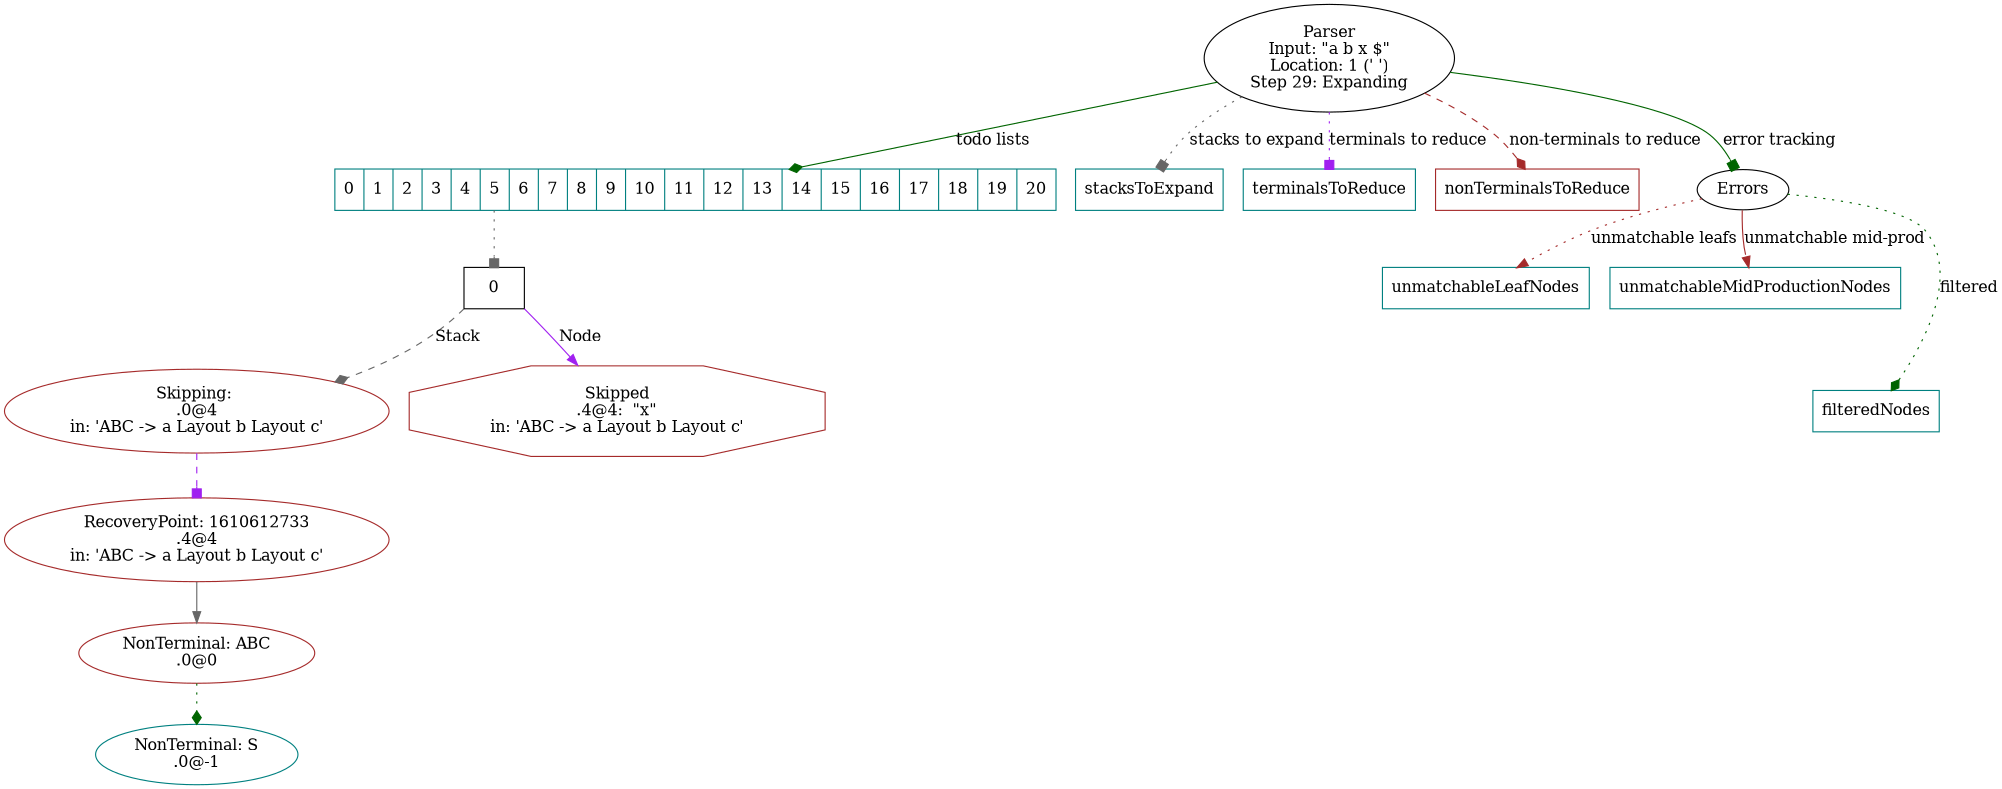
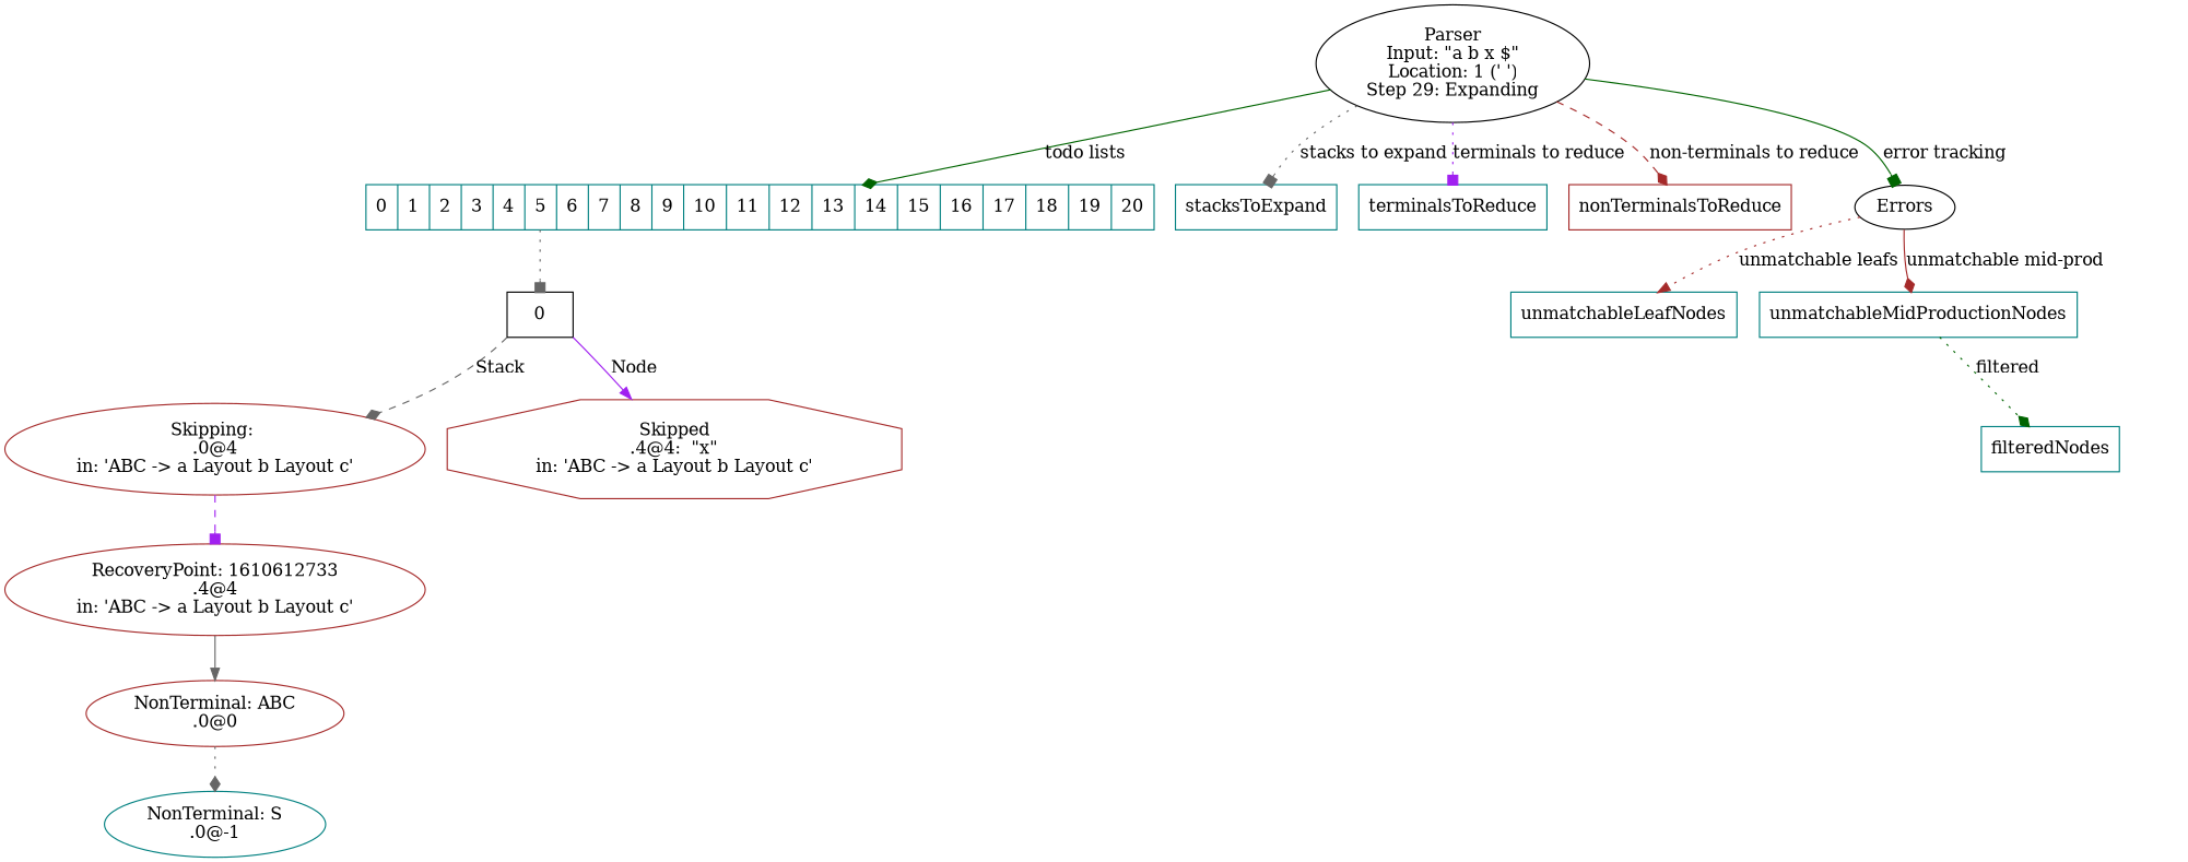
  digraph {
    node [color=teal shape=record]
    edge [arrowhead=diamond color=gray40 style=dotted]
    n1 [color=black label="Parser\nInput: \"a b x $\"\nLocation: 1 (' ')\nStep 29: Expanding" shape=""]
    n2 [label="<0> 0 | <1> 1 | <2> 2 | <3> 3 | <4> 4 | <5> 5 | <6> 6 | <7> 7 | <8> 8 | <9> 9 | <10> 10 | <11> 11 | <12> 12 | <13> 13 | <14> 14 | <15> 15 | <16> 16 | <17> 17 | <18> 18 | <19> 19 | <20> 20"]
    stacksToExpand
    terminalsToReduce
    nonTerminalsToReduce [color=brown]
    n6 [color=black label=Errors shape=""]
    n7 [color=black label="<0> 0"]
    unmatchableLeafNodes
    unmatchableMidProductionNodes
    filteredNodes
    n11 [color=brown label="Skipping: \n.0@4\nin: 'ABC -> a Layout b Layout c'" shape=""]
    n12 [color=brown label="Skipped\n.4@4:  \"x\"\nin: 'ABC -> a Layout b Layout c'" shape=octagon]
    n13 [color=brown label="RecoveryPoint: 1610612733\n.4@4\nin: 'ABC -> a Layout b Layout c'" shape=""]
    n14 [color=brown label="NonTerminal: ABC\n.0@0" shape=""]
    n15 [label="NonTerminal: S\n.0@-1" shape=""]
    n1 -> n2 [color=darkgreen label="todo lists" style=solid]
    n1 -> stacksToExpand [arrowhead=box label="stacks to expand"]
    n1 -> terminalsToReduce [arrowhead=box color=purple label="terminals to reduce"]
    n1 -> nonTerminalsToReduce [color=brown label="non-terminals to reduce" style=dashed]
    n1 -> n6 [arrowhead=box color=darkgreen label="error tracking" style=solid]
    n2 -> n7 [arrowhead=box tailport=5]
    n6 -> unmatchableLeafNodes [arrowhead=normal color=brown label="unmatchable leafs"]
-   n6 -> unmatchableMidProductionNodes [arrowhead=normal color=brown label="unmatchable mid-prod" style=solid]
-   n6 -> filteredNodes [color=darkgreen label=filtered]
+   n6 -> unmatchableMidProductionNodes [color=brown label="unmatchable mid-prod" style=solid]
+   unmatchableMidProductionNodes -> filteredNodes [color=darkgreen label=filtered]
    n7 -> n11 [label=Stack style=dashed tailport="0:sw"]
    n7 -> n12 [arrowhead=normal color=purple label="Node" style=solid tailport="0:se"]
    n11 -> n13 [arrowhead=box color=purple style=dashed]
    n13 -> n14 [arrowhead=normal style=solid]
-   n14 -> n15 [color=darkgreen]
+   n14 -> n15
  }
